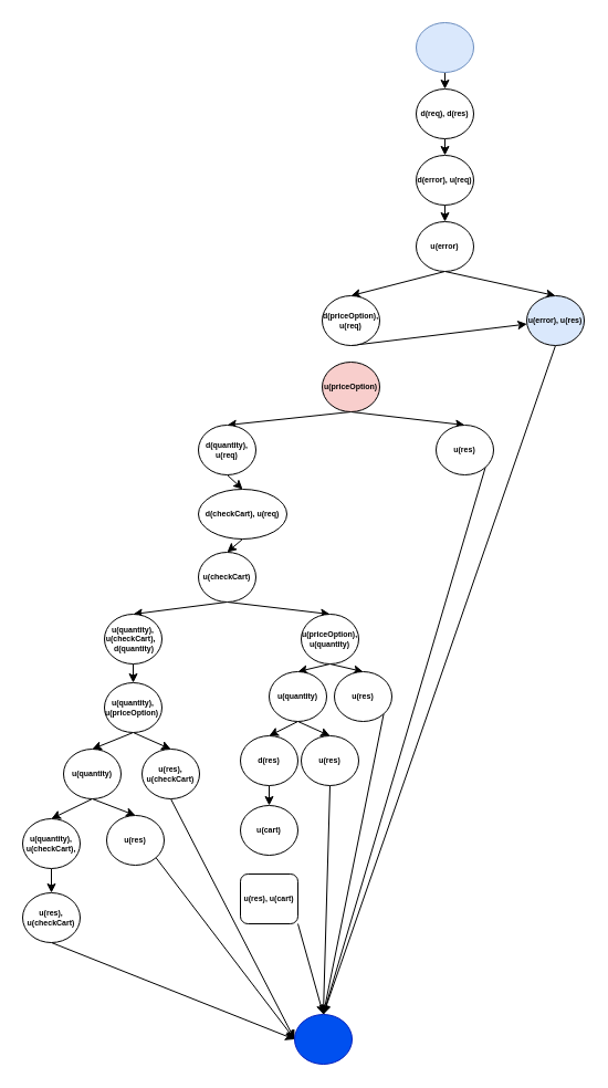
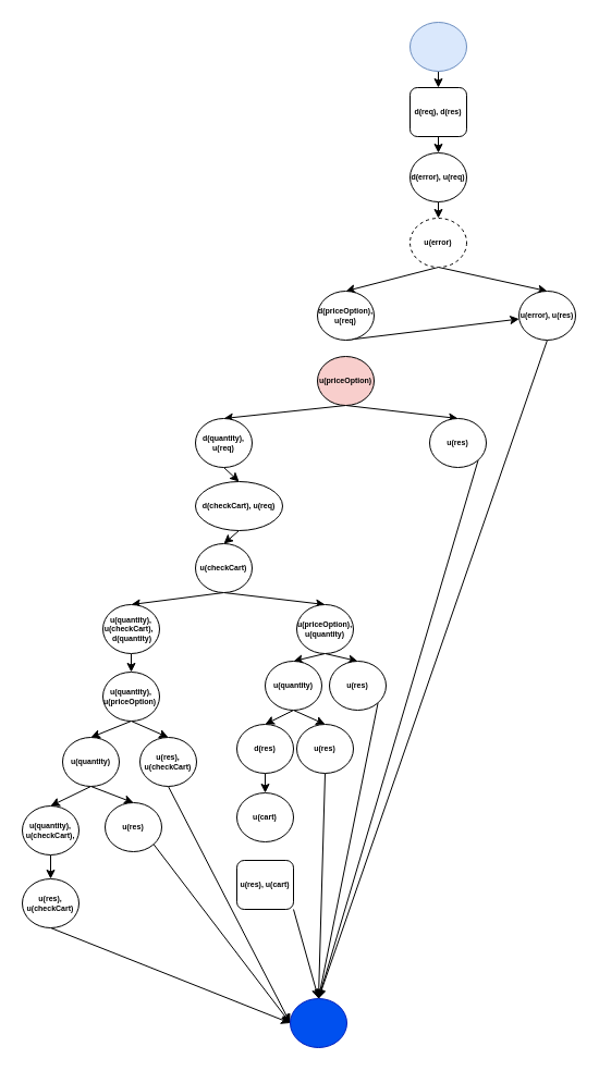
  <mxCell id="0" />
  <mxCell id="1" parent="0" />
  <mxCell id="2" style="edgeStyle=orthogonalEdgeStyle;rounded=0;orthogonalLoop=1;jettySize=auto;html=1;exitX=0.5;exitY=1;exitDx=0;exitDy=0;entryX=0.5;entryY=0;entryDx=0;entryDy=0;verticalAlign=middle;fontSize=7;fontStyle=1" edge="1" parent="1" source="3" target="8"><mxGeometry relative="1" as="geometry" /></mxCell>
  <mxCell id="3" value="" style="ellipse;whiteSpace=wrap;html=1;labelBackgroundColor=none;fillColor=#dae8fc;strokeColor=#6c8ebf;sketch=0;verticalAlign=middle;fontSize=7;fontStyle=1;shadow=0;" vertex="1" parent="1"><mxGeometry x="376" y="20" width="52" height="45" as="geometry" /></mxCell>
  <mxCell id="4" style="edgeStyle=none;rounded=0;orthogonalLoop=1;jettySize=auto;html=1;exitX=0.5;exitY=1;exitDx=0;exitDy=0;entryX=0.5;entryY=0;entryDx=0;entryDy=0;verticalAlign=middle;fontSize=7;fontStyle=1" edge="1" parent="1" source="6" target="10"><mxGeometry relative="1" as="geometry" /></mxCell>
  <mxCell id="5" style="edgeStyle=none;rounded=0;orthogonalLoop=1;jettySize=auto;html=1;exitX=0.5;exitY=1;exitDx=0;exitDy=0;entryX=0.5;entryY=0;entryDx=0;entryDy=0;verticalAlign=middle;fontSize=7;fontStyle=1" edge="1" parent="1" source="6" target="12"><mxGeometry relative="1" as="geometry" /></mxCell>
- <mxCell id="6" value="u(error)" style="ellipse;whiteSpace=wrap;html=1;verticalAlign=middle;fontSize=7;strokeWidth=1;fontStyle=1" vertex="1" parent="1"><mxGeometry x="376" y="200" width="52" height="45" as="geometry" /></mxCell>
+ <mxCell id="6" value="u(error)" style="ellipse;whiteSpace=wrap;html=1;verticalAlign=middle;fontSize=7;strokeWidth=1;fontStyle=1;dashed=1;" vertex="1" parent="1"><mxGeometry x="376" y="200" width="52" height="45" as="geometry" /></mxCell>
  <mxCell id="7" style="edgeStyle=none;rounded=0;orthogonalLoop=1;jettySize=auto;html=1;exitX=0.5;exitY=1;exitDx=0;exitDy=0;entryX=0.5;entryY=0;entryDx=0;entryDy=0;fontSize=7;fontStyle=1" edge="1" parent="1" source="8" target="59"><mxGeometry relative="1" as="geometry" /></mxCell>
- <mxCell id="8" value="d(req), d(res)" style="ellipse;whiteSpace=wrap;html=1;verticalAlign=middle;fontSize=7;fontStyle=1" vertex="1" parent="1"><mxGeometry x="376" y="80" width="52" height="45" as="geometry" /></mxCell>
+ <mxCell id="8" value="d(req), d(res)" style="whiteSpace=wrap;html=1;verticalAlign=middle;fontSize=7;fontStyle=1;rounded=1;" vertex="1" parent="1"><mxGeometry x="376" y="80" width="52" height="45" as="geometry" /></mxCell>
  <mxCell id="9" style="edgeStyle=none;rounded=0;orthogonalLoop=1;jettySize=auto;html=1;exitX=0.5;exitY=1;exitDx=0;exitDy=0;verticalAlign=middle;fontSize=7;fontStyle=1;" edge="1" parent="1" source="10" target="12"><mxGeometry relative="1" as="geometry"><mxPoint x="307" y="314" as="sourcePoint" /></mxGeometry></mxCell>
  <mxCell id="10" value="d(priceOption), u(req)" style="ellipse;whiteSpace=wrap;html=1;verticalAlign=middle;fontSize=7;fontStyle=1" vertex="1" parent="1"><mxGeometry x="291" y="267" width="52" height="45" as="geometry" /></mxCell>
  <mxCell id="11" style="edgeStyle=none;rounded=0;orthogonalLoop=1;jettySize=auto;html=1;exitX=0.5;exitY=1;exitDx=0;exitDy=0;entryX=0.5;entryY=0;entryDx=0;entryDy=0;verticalAlign=middle;fontSize=7;fontStyle=1" edge="1" parent="1" source="12" target="56"><mxGeometry relative="1" as="geometry"><mxPoint x="506" y="994" as="targetPoint" /></mxGeometry></mxCell>
- <mxCell id="12" value="u(error), u(res)" style="ellipse;whiteSpace=wrap;html=1;verticalAlign=middle;fontSize=7;fontStyle=1;fillColor=#dae8fc;" vertex="1" parent="1"><mxGeometry x="476" y="267" width="52" height="45" as="geometry" /></mxCell>
+ <mxCell id="12" value="u(error), u(res)" style="ellipse;whiteSpace=wrap;html=1;verticalAlign=middle;fontSize=7;fontStyle=1" vertex="1" parent="1"><mxGeometry x="476" y="267" width="52" height="45" as="geometry" /></mxCell>
  <mxCell id="13" style="edgeStyle=none;rounded=0;orthogonalLoop=1;jettySize=auto;html=1;exitX=0.5;exitY=1;exitDx=0;exitDy=0;entryX=0.5;entryY=0;entryDx=0;entryDy=0;verticalAlign=middle;fontSize=7;fontStyle=1" edge="1" parent="1" source="15" target="19"><mxGeometry relative="1" as="geometry" /></mxCell>
  <mxCell id="14" style="edgeStyle=none;rounded=0;orthogonalLoop=1;jettySize=auto;html=1;exitX=0.5;exitY=1;exitDx=0;exitDy=0;entryX=0.5;entryY=0;entryDx=0;entryDy=0;verticalAlign=middle;fontSize=7;fontStyle=1" edge="1" parent="1" source="15" target="17"><mxGeometry relative="1" as="geometry" /></mxCell>
  <mxCell id="15" value="u(priceOption)" style="ellipse;whiteSpace=wrap;html=1;verticalAlign=middle;fontSize=7;fontStyle=1;fillColor=#f8cecc;" vertex="1" parent="1"><mxGeometry x="291" y="327" width="52" height="45" as="geometry" /></mxCell>
  <mxCell id="16" style="edgeStyle=none;rounded=0;orthogonalLoop=1;jettySize=auto;html=1;exitX=1;exitY=1;exitDx=0;exitDy=0;entryX=0.5;entryY=0;entryDx=0;entryDy=0;verticalAlign=middle;fontSize=7;fontStyle=1" edge="1" parent="1" source="17" target="56"><mxGeometry relative="1" as="geometry" /></mxCell>
  <mxCell id="17" value="u(res)" style="ellipse;whiteSpace=wrap;html=1;verticalAlign=middle;fontSize=7;fontStyle=1" vertex="1" parent="1"><mxGeometry x="394" y="384" width="52" height="45" as="geometry" /></mxCell>
  <mxCell id="18" style="edgeStyle=none;rounded=0;orthogonalLoop=1;jettySize=auto;html=1;exitX=0.5;exitY=1;exitDx=0;exitDy=0;entryX=0.5;entryY=0;entryDx=0;entryDy=0;verticalAlign=middle;fontSize=7;fontStyle=1" edge="1" parent="1" source="19" target="21"><mxGeometry relative="1" as="geometry" /></mxCell>
  <mxCell id="19" value="d(quantity), u(req)" style="ellipse;whiteSpace=wrap;html=1;verticalAlign=middle;fontSize=7;fontStyle=1" vertex="1" parent="1"><mxGeometry x="179" y="384" width="52" height="45" as="geometry" /></mxCell>
  <mxCell id="20" style="edgeStyle=none;rounded=0;orthogonalLoop=1;jettySize=auto;html=1;exitX=0.5;exitY=1;exitDx=0;exitDy=0;entryX=0.5;entryY=0;entryDx=0;entryDy=0;verticalAlign=middle;fontSize=7;fontStyle=1" edge="1" parent="1" source="21" target="24"><mxGeometry relative="1" as="geometry" /></mxCell>
  <mxCell id="21" value="d(checkCart), u(req)" style="ellipse;whiteSpace=wrap;html=1;verticalAlign=middle;fontSize=7;fontStyle=1" vertex="1" parent="1"><mxGeometry x="179" y="442" width="80" height="45" as="geometry" /></mxCell>
  <mxCell id="22" style="edgeStyle=none;rounded=0;orthogonalLoop=1;jettySize=auto;html=1;exitX=0.5;exitY=1;exitDx=0;exitDy=0;entryX=0.5;entryY=0;entryDx=0;entryDy=0;verticalAlign=middle;fontSize=7;fontStyle=1" edge="1" parent="1" source="24" target="26"><mxGeometry relative="1" as="geometry" /></mxCell>
  <mxCell id="23" style="edgeStyle=none;rounded=0;orthogonalLoop=1;jettySize=auto;html=1;entryX=0.5;entryY=0;entryDx=0;entryDy=0;exitX=0.5;exitY=1;exitDx=0;exitDy=0;verticalAlign=middle;fontSize=7;fontStyle=1" edge="1" parent="1" source="24" target="29"><mxGeometry relative="1" as="geometry"><mxPoint x="194" y="541" as="sourcePoint" /></mxGeometry></mxCell>
  <mxCell id="24" value="u(checkCart)" style="ellipse;whiteSpace=wrap;html=1;verticalAlign=middle;fontSize=7;fontStyle=1" vertex="1" parent="1"><mxGeometry x="179" y="499" width="52" height="45" as="geometry" /></mxCell>
  <mxCell id="25" style="edgeStyle=none;rounded=0;orthogonalLoop=1;jettySize=auto;html=1;exitX=0.5;exitY=1;exitDx=0;exitDy=0;entryX=0.5;entryY=0;entryDx=0;entryDy=0;verticalAlign=middle;fontSize=7;fontStyle=1" edge="1" parent="1" source="26" target="44"><mxGeometry relative="1" as="geometry" /></mxCell>
  <mxCell id="26" value="u(quantity), u(checkCart),&amp;nbsp;&amp;nbsp;&lt;br style=&quot;font-size: 7px;&quot;&gt;&amp;nbsp;d(quantity)" style="ellipse;whiteSpace=wrap;html=1;verticalAlign=middle;fontSize=7;fontStyle=1" vertex="1" parent="1"><mxGeometry x="94" y="555" width="52" height="45" as="geometry" /></mxCell>
  <mxCell id="27" style="edgeStyle=none;rounded=0;orthogonalLoop=1;jettySize=auto;html=1;exitX=0.5;exitY=1;exitDx=0;exitDy=0;entryX=0.5;entryY=0;entryDx=0;entryDy=0;verticalAlign=middle;fontSize=7;fontStyle=1" edge="1" parent="1" source="29" target="34"><mxGeometry relative="1" as="geometry" /></mxCell>
  <mxCell id="28" style="edgeStyle=none;rounded=0;orthogonalLoop=1;jettySize=auto;html=1;exitX=0.5;exitY=1;exitDx=0;exitDy=0;entryX=0.5;entryY=0;entryDx=0;entryDy=0;verticalAlign=middle;fontSize=7;fontStyle=1" edge="1" parent="1" source="29" target="31"><mxGeometry relative="1" as="geometry" /></mxCell>
  <mxCell id="29" value="u(priceOption), u(quantity)" style="ellipse;whiteSpace=wrap;html=1;verticalAlign=middle;fontSize=7;fontStyle=1" vertex="1" parent="1"><mxGeometry x="272" y="555" width="52" height="45" as="geometry" /></mxCell>
  <mxCell id="30" style="edgeStyle=none;rounded=0;orthogonalLoop=1;jettySize=auto;html=1;exitX=1;exitY=1;exitDx=0;exitDy=0;entryX=0.5;entryY=0;entryDx=0;entryDy=0;verticalAlign=middle;fontSize=7;fontStyle=1" edge="1" parent="1" source="31" target="56"><mxGeometry relative="1" as="geometry" /></mxCell>
  <mxCell id="31" value="u(res)" style="ellipse;whiteSpace=wrap;html=1;verticalAlign=middle;fontSize=7;fontStyle=1" vertex="1" parent="1"><mxGeometry x="302" y="607" width="52" height="45" as="geometry" /></mxCell>
  <mxCell id="32" style="edgeStyle=none;rounded=0;orthogonalLoop=1;jettySize=auto;html=1;exitX=0.5;exitY=1;exitDx=0;exitDy=0;entryX=0.5;entryY=0;entryDx=0;entryDy=0;verticalAlign=middle;fontSize=7;fontStyle=1" edge="1" parent="1" source="34" target="38"><mxGeometry relative="1" as="geometry" /></mxCell>
  <mxCell id="33" style="edgeStyle=none;rounded=0;orthogonalLoop=1;jettySize=auto;html=1;exitX=0.5;exitY=1;exitDx=0;exitDy=0;entryX=0.5;entryY=0;entryDx=0;entryDy=0;verticalAlign=middle;fontSize=7;fontStyle=1" edge="1" parent="1" source="34" target="36"><mxGeometry relative="1" as="geometry" /></mxCell>
  <mxCell id="34" value="u(quantity)" style="ellipse;whiteSpace=wrap;html=1;verticalAlign=middle;fontSize=7;fontStyle=1" vertex="1" parent="1"><mxGeometry x="243" y="607" width="52" height="45" as="geometry" /></mxCell>
  <mxCell id="35" style="edgeStyle=none;rounded=0;orthogonalLoop=1;jettySize=auto;html=1;exitX=0.5;exitY=1;exitDx=0;exitDy=0;entryX=0.5;entryY=0;entryDx=0;entryDy=0;verticalAlign=middle;fontSize=7;fontStyle=1" edge="1" parent="1" source="36" target="56"><mxGeometry relative="1" as="geometry"><mxPoint x="486" y="983" as="targetPoint" /></mxGeometry></mxCell>
  <mxCell id="36" value="u(res)" style="ellipse;whiteSpace=wrap;html=1;verticalAlign=middle;fontSize=7;fontStyle=1" vertex="1" parent="1"><mxGeometry x="272" y="665" width="52" height="45" as="geometry" /></mxCell>
  <mxCell id="37" style="edgeStyle=none;rounded=0;orthogonalLoop=1;jettySize=auto;html=1;exitX=0.5;exitY=1;exitDx=0;exitDy=0;entryX=0.5;entryY=0;entryDx=0;entryDy=0;verticalAlign=middle;fontSize=7;fontStyle=1" edge="1" parent="1" source="38" target="39"><mxGeometry relative="1" as="geometry" /></mxCell>
  <mxCell id="38" value="d(res)" style="ellipse;whiteSpace=wrap;html=1;verticalAlign=middle;fontSize=7;fontStyle=1" vertex="1" parent="1"><mxGeometry x="217" y="665" width="52" height="45" as="geometry" /></mxCell>
  <mxCell id="39" value="u(cart)" style="ellipse;whiteSpace=wrap;html=1;verticalAlign=middle;fontSize=7;fontStyle=1" vertex="1" parent="1"><mxGeometry x="217" y="728" width="52" height="45" as="geometry" /></mxCell>
  <mxCell id="40" style="edgeStyle=none;rounded=0;orthogonalLoop=1;jettySize=auto;html=1;exitX=1;exitY=1;exitDx=0;exitDy=0;entryX=0.5;entryY=0;entryDx=0;entryDy=0;verticalAlign=middle;fontSize=7;fontStyle=1" edge="1" parent="1" source="41" target="56"><mxGeometry relative="1" as="geometry" /></mxCell>
  <mxCell id="41" value="u(res), u(cart)" style="whiteSpace=wrap;html=1;verticalAlign=middle;fontSize=7;fontStyle=1;rounded=1;" vertex="1" parent="1"><mxGeometry x="217" y="790" width="52" height="45" as="geometry" /></mxCell>
  <mxCell id="42" style="edgeStyle=none;rounded=0;orthogonalLoop=1;jettySize=auto;html=1;exitX=0.5;exitY=1;exitDx=0;exitDy=0;entryX=0.5;entryY=0;entryDx=0;entryDy=0;verticalAlign=middle;fontSize=7;fontStyle=1" edge="1" parent="1" source="44" target="46"><mxGeometry relative="1" as="geometry" /></mxCell>
  <mxCell id="43" style="edgeStyle=none;rounded=0;orthogonalLoop=1;jettySize=auto;html=1;exitX=0.5;exitY=1;exitDx=0;exitDy=0;entryX=0.5;entryY=0;entryDx=0;entryDy=0;verticalAlign=middle;fontSize=7;fontStyle=1" edge="1" parent="1" source="44" target="49"><mxGeometry relative="1" as="geometry" /></mxCell>
  <mxCell id="44" value="u(quantity), u(priceOption)&amp;nbsp;" style="ellipse;whiteSpace=wrap;html=1;verticalAlign=middle;fontSize=7;fontStyle=1" vertex="1" parent="1"><mxGeometry x="94" y="617" width="52" height="45" as="geometry" /></mxCell>
  <mxCell id="45" style="edgeStyle=none;rounded=0;orthogonalLoop=1;jettySize=auto;html=1;exitX=0.5;exitY=1;exitDx=0;exitDy=0;entryX=0;entryY=0.5;entryDx=0;entryDy=0;verticalAlign=middle;fontSize=7;fontStyle=1" edge="1" parent="1" source="46" target="56"><mxGeometry relative="1" as="geometry"><mxPoint x="426" y="953" as="targetPoint" /></mxGeometry></mxCell>
  <mxCell id="46" value="u(res), u(checkCart)" style="ellipse;whiteSpace=wrap;html=1;verticalAlign=middle;fontSize=7;fontStyle=1" vertex="1" parent="1"><mxGeometry x="128" y="677" width="52" height="45" as="geometry" /></mxCell>
  <mxCell id="47" style="edgeStyle=none;rounded=0;orthogonalLoop=1;jettySize=auto;html=1;exitX=0.5;exitY=1;exitDx=0;exitDy=0;entryX=0.5;entryY=0;entryDx=0;entryDy=0;verticalAlign=middle;fontSize=7;fontStyle=1" edge="1" parent="1" source="49" target="51"><mxGeometry relative="1" as="geometry" /></mxCell>
  <mxCell id="48" style="edgeStyle=none;rounded=0;orthogonalLoop=1;jettySize=auto;html=1;exitX=0.5;exitY=1;exitDx=0;exitDy=0;entryX=0.5;entryY=0;entryDx=0;entryDy=0;verticalAlign=middle;fontSize=7;fontStyle=1" edge="1" parent="1" source="49" target="53"><mxGeometry relative="1" as="geometry" /></mxCell>
  <mxCell id="49" value="u(quantity)" style="ellipse;whiteSpace=wrap;html=1;verticalAlign=middle;fontSize=7;fontStyle=1" vertex="1" parent="1"><mxGeometry x="57" y="677" width="52" height="45" as="geometry" /></mxCell>
  <mxCell id="50" style="edgeStyle=none;rounded=0;orthogonalLoop=1;jettySize=auto;html=1;exitX=1;exitY=1;exitDx=0;exitDy=0;entryX=0;entryY=0.5;entryDx=0;entryDy=0;verticalAlign=middle;fontSize=7;fontStyle=1" edge="1" parent="1" source="51" target="56"><mxGeometry relative="1" as="geometry" /></mxCell>
  <mxCell id="51" value="u(res)" style="ellipse;whiteSpace=wrap;html=1;verticalAlign=middle;fontSize=7;fontStyle=1" vertex="1" parent="1"><mxGeometry x="96" y="737" width="52" height="45" as="geometry" /></mxCell>
  <mxCell id="52" style="edgeStyle=none;rounded=0;orthogonalLoop=1;jettySize=auto;html=1;exitX=0.5;exitY=1;exitDx=0;exitDy=0;entryX=0.5;entryY=0;entryDx=0;entryDy=0;verticalAlign=middle;fontSize=7;fontStyle=1" edge="1" parent="1" source="53" target="55"><mxGeometry relative="1" as="geometry" /></mxCell>
  <mxCell id="53" value="u(quantity), u(checkCart)," style="ellipse;whiteSpace=wrap;html=1;verticalAlign=middle;fontSize=7;fontStyle=1" vertex="1" parent="1"><mxGeometry x="20" y="740" width="52" height="45" as="geometry" /></mxCell>
  <mxCell id="54" style="edgeStyle=none;rounded=0;orthogonalLoop=1;jettySize=auto;html=1;exitX=0.5;exitY=1;exitDx=0;exitDy=0;entryX=0;entryY=0.5;entryDx=0;entryDy=0;verticalAlign=middle;fontSize=7;fontStyle=1" edge="1" parent="1" source="55" target="56"><mxGeometry relative="1" as="geometry" /></mxCell>
  <mxCell id="55" value="u(res), u(checkCart)" style="ellipse;whiteSpace=wrap;html=1;verticalAlign=middle;fontSize=7;fontStyle=1" vertex="1" parent="1"><mxGeometry x="20" y="807" width="52" height="45" as="geometry" /></mxCell>
  <mxCell id="56" value="" style="ellipse;whiteSpace=wrap;html=1;fillColor=#0050ef;strokeColor=#001DBC;fontColor=#ffffff;verticalAlign=middle;fontSize=7;fontStyle=1" vertex="1" parent="1"><mxGeometry x="266" y="917" width="52" height="45" as="geometry" /></mxCell>
  <mxCell id="57" style="edgeStyle=none;rounded=0;orthogonalLoop=1;jettySize=auto;html=1;exitX=0.5;exitY=0;exitDx=0;exitDy=0;verticalAlign=middle;fontSize=7;fontStyle=1" edge="1" parent="1" source="56" target="56"><mxGeometry relative="1" as="geometry" /></mxCell>
  <mxCell id="58" style="edgeStyle=none;rounded=0;orthogonalLoop=1;jettySize=auto;html=1;exitX=0.5;exitY=1;exitDx=0;exitDy=0;entryX=0.5;entryY=0;entryDx=0;entryDy=0;fontSize=7;fontStyle=1" edge="1" parent="1" source="59" target="6"><mxGeometry relative="1" as="geometry" /></mxCell>
  <mxCell id="59" value="d(error), u(req)" style="ellipse;whiteSpace=wrap;html=1;verticalAlign=middle;fontSize=7;fontStyle=1" vertex="1" parent="1"><mxGeometry x="376" y="140" width="52" height="45" as="geometry" /></mxCell>
